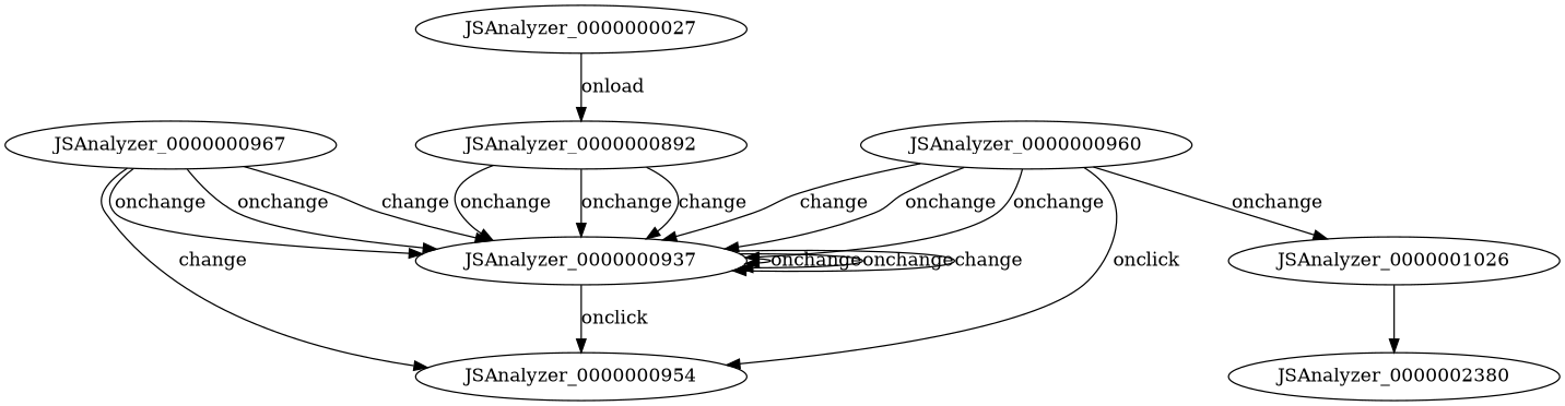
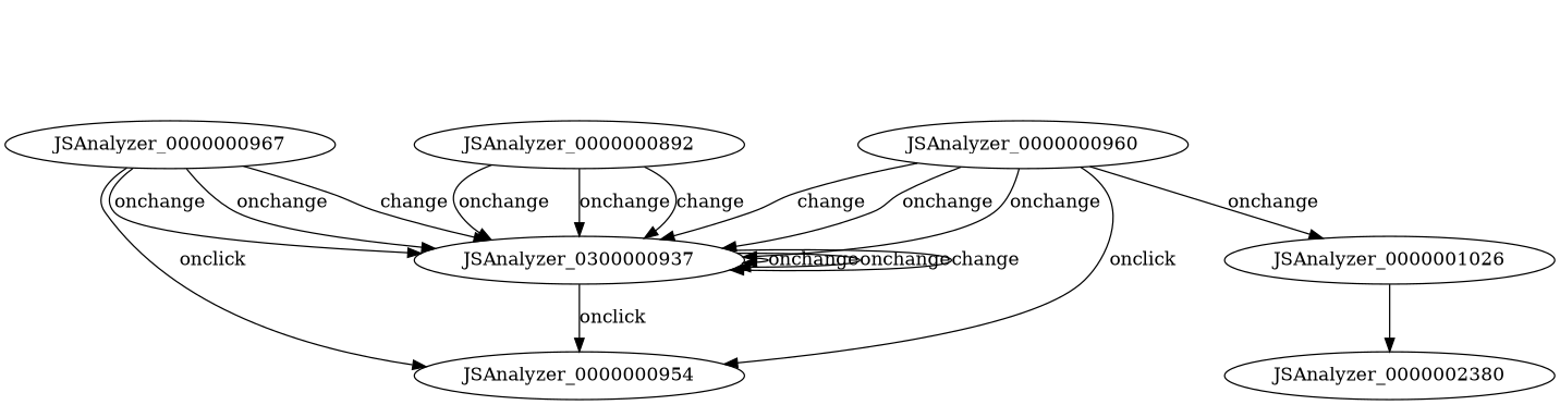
  digraph {
-   JSAnalyzer_0000000027
    JSAnalyzer_0000000892
-   JSAnalyzer_0000000937
+   JSAnalyzer_0000000937 [label=JSAnalyzer_0300000937]
    JSAnalyzer_0000000954
    JSAnalyzer_0000000960
    JSAnalyzer_0000001026
    JSAnalyzer_0000002380
    JSAnalyzer_0000000967
-   JSAnalyzer_0000000027 -> JSAnalyzer_0000000892 [label=onload]
    JSAnalyzer_0000000892 -> JSAnalyzer_0000000937 [label=onchange]
    JSAnalyzer_0000000892 -> JSAnalyzer_0000000937 [label=onchange]
    JSAnalyzer_0000000892 -> JSAnalyzer_0000000937 [label=change]
    JSAnalyzer_0000000937 -> JSAnalyzer_0000000937 [label=onchange]
    JSAnalyzer_0000000937 -> JSAnalyzer_0000000937 [label=onchange]
    JSAnalyzer_0000000937 -> JSAnalyzer_0000000937 [label=change]
    JSAnalyzer_0000000937 -> JSAnalyzer_0000000954 [label=onclick]
    JSAnalyzer_0000000960 -> JSAnalyzer_0000000937 [label=onchange]
    JSAnalyzer_0000000960 -> JSAnalyzer_0000000937 [label=onchange]
    JSAnalyzer_0000000960 -> JSAnalyzer_0000000937 [label=change]
    JSAnalyzer_0000000960 -> JSAnalyzer_0000000954 [label=onclick]
    JSAnalyzer_0000000960 -> JSAnalyzer_0000001026 [label=onchange]
    JSAnalyzer_0000001026 -> JSAnalyzer_0000002380
    JSAnalyzer_0000000967 -> JSAnalyzer_0000000937 [label=onchange]
    JSAnalyzer_0000000967 -> JSAnalyzer_0000000937 [label=onchange]
    JSAnalyzer_0000000967 -> JSAnalyzer_0000000937 [label=change]
-   JSAnalyzer_0000000967 -> JSAnalyzer_0000000954 [label=change]
+   JSAnalyzer_0000000967 -> JSAnalyzer_0000000954 [label=onclick]
  }
